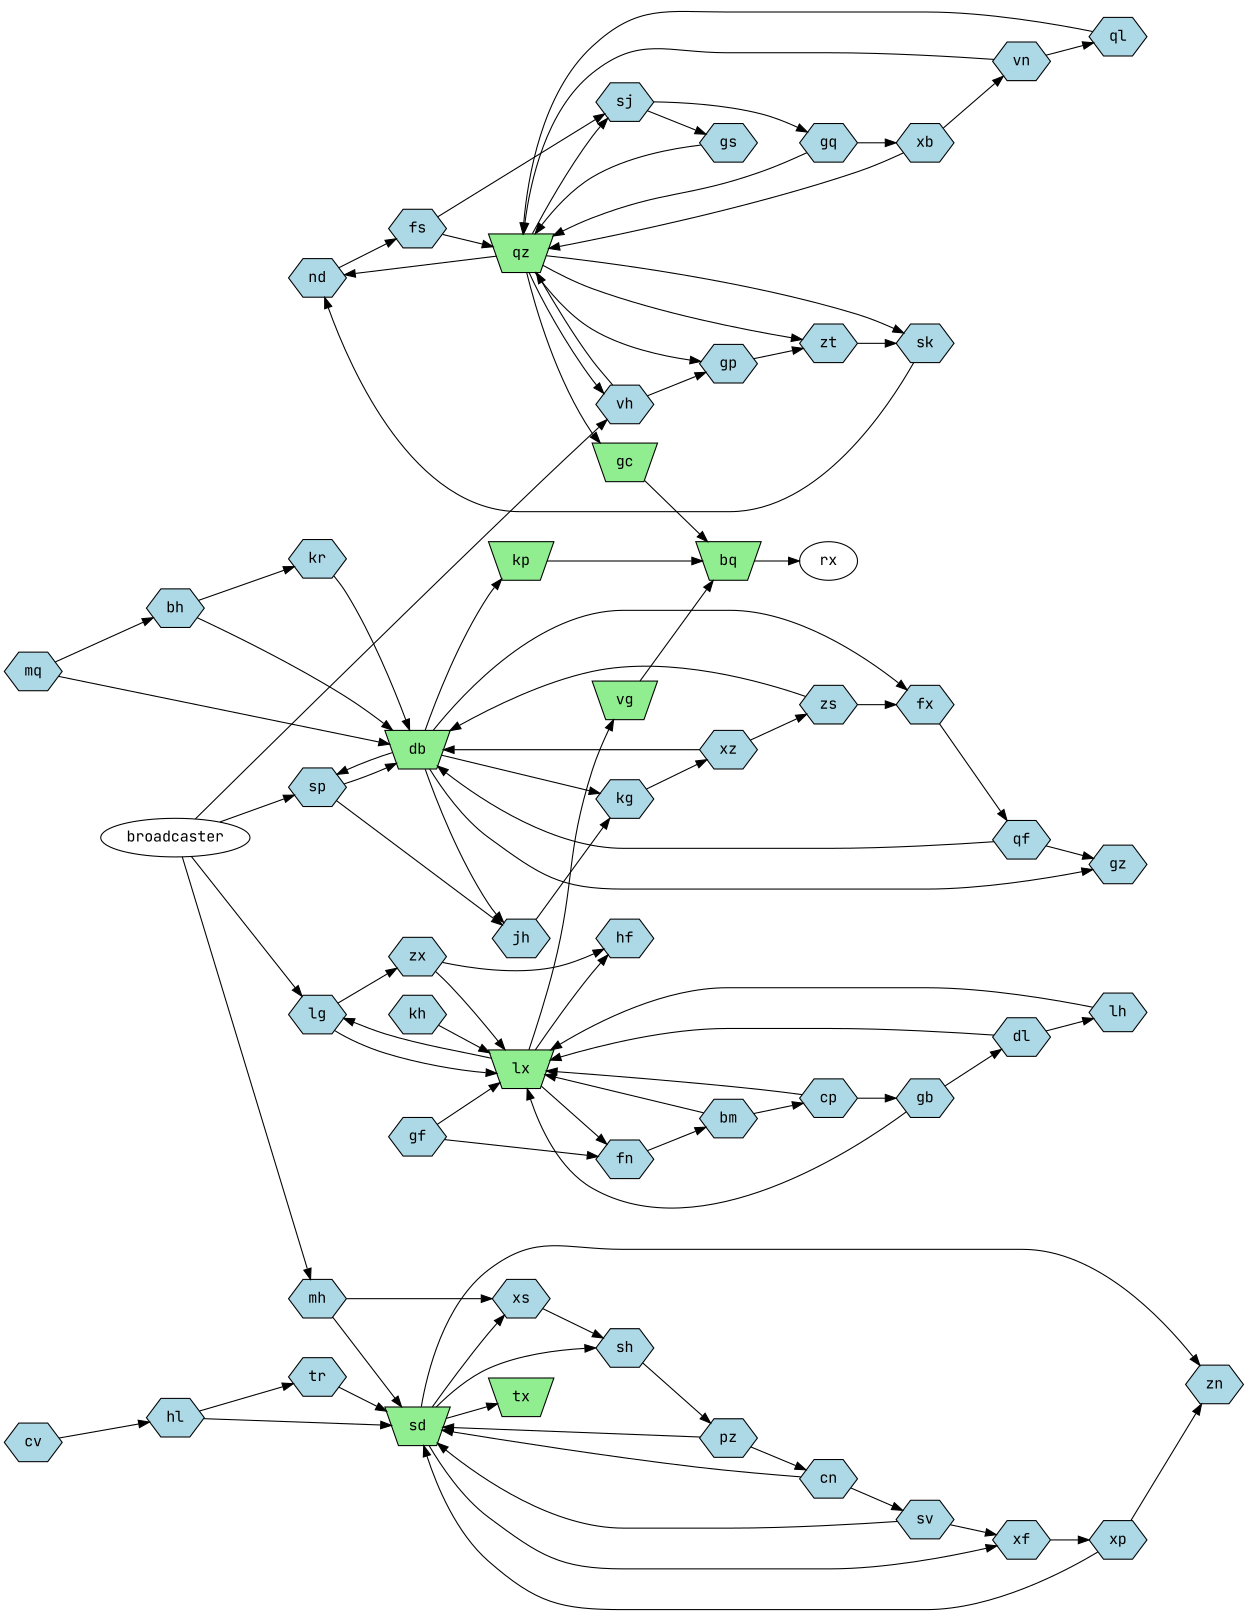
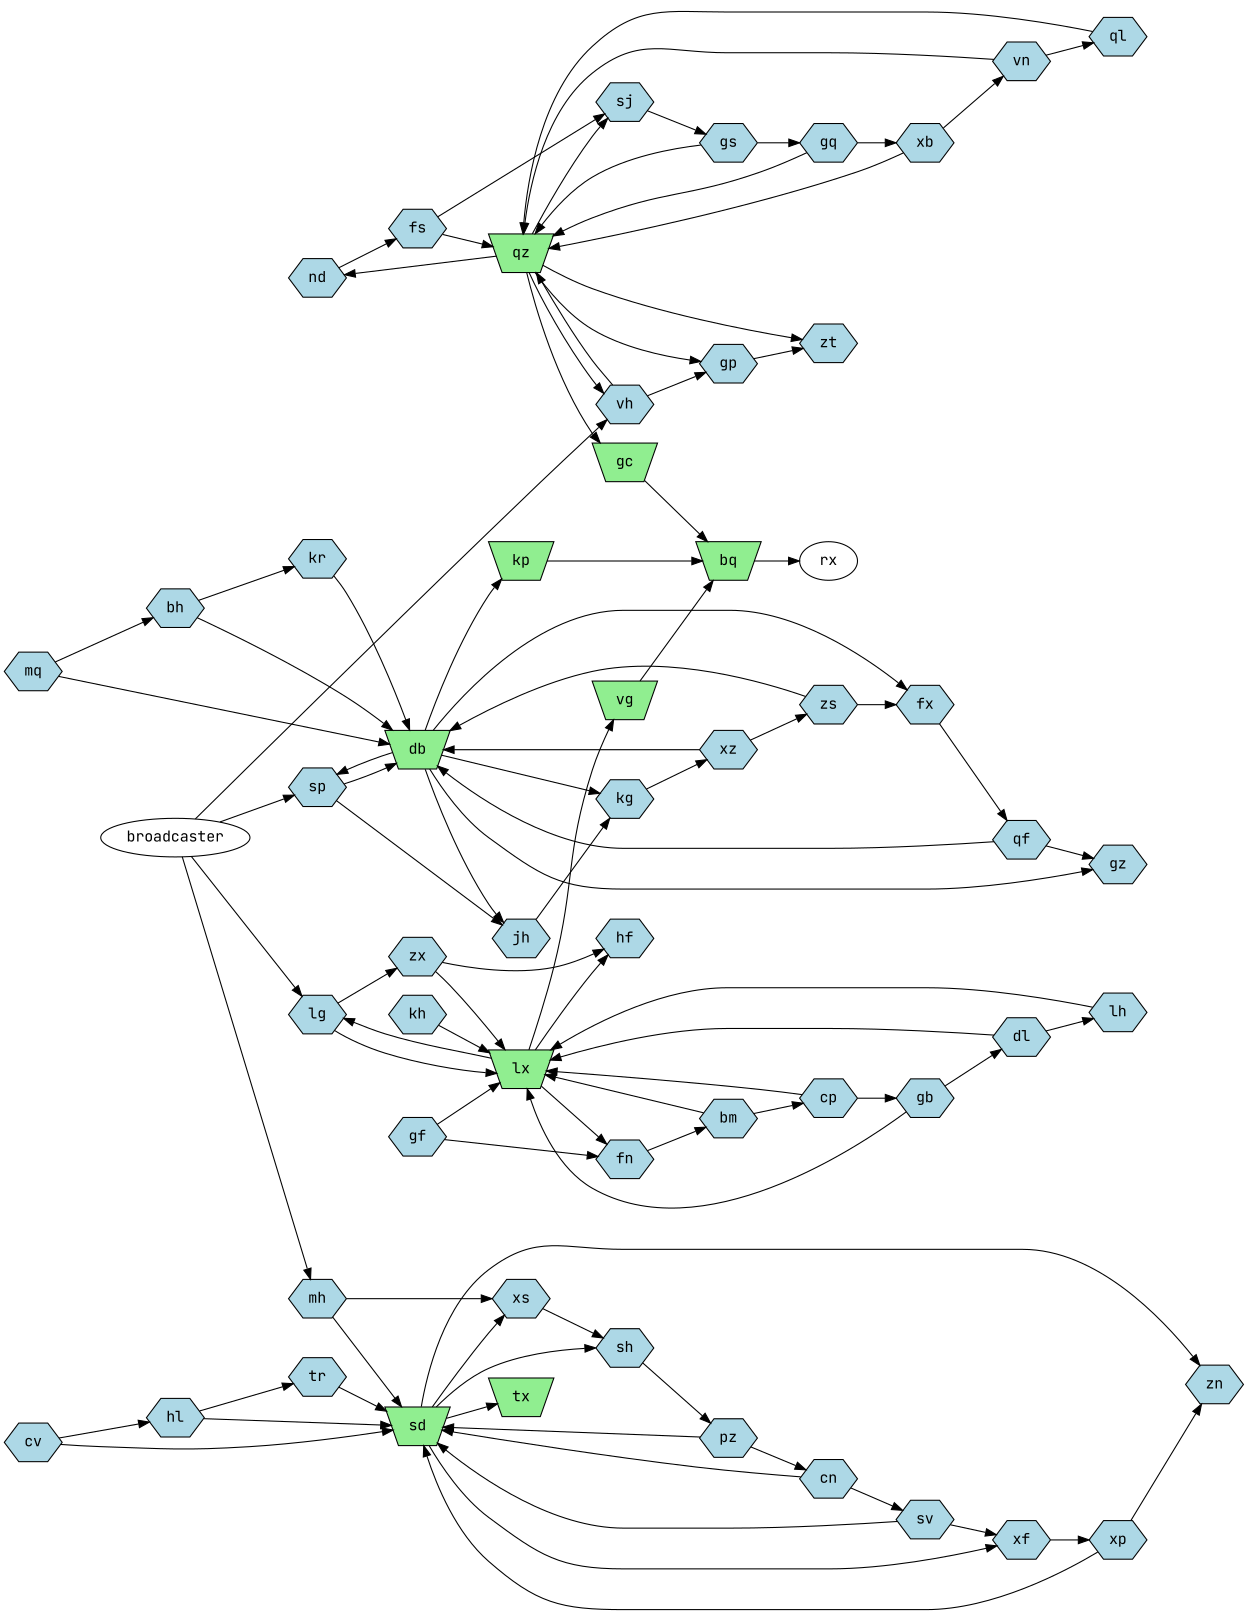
  digraph {
    fontname="JetBrains Mono"
    rankdir=LR
    node [fillcolor=lightblue fontname="JetBrains Mono" shape=hexagon style=filled]
    edge [fontname="JetBrains Mono"]
    nd
    fs
    qz [fillcolor=lightgreen shape=invtrapezium]
    sj
    ql
    zt
-   sk
    gp
    gc [fillcolor=lightgreen shape=invtrapezium]
    vh
    lg
    zx
    lx [fillcolor=lightgreen shape=invtrapezium]
    hf
    fn
    vg [fillcolor=lightgreen shape=invtrapezium]
    sd [fillcolor=lightgreen shape=invtrapezium]
    tr
    zn
    xs
    sh
    xf
    tx [fillcolor=lightgreen shape=invtrapezium]
    vn
    kg
    xz
    db [fillcolor=lightgreen shape=invtrapezium]
    zs
    gs
    gq
    bq [fillcolor=lightgreen shape=invtrapezium]
    rx [fillcolor="" shape="" style=""]
    gz
    sp
    jh
    fx
    kp [fillcolor=lightgreen shape=invtrapezium]
    mq
    bh
    gf
    bm
    cp
    gb
    dl
    xb
    kr
    qf
    xp
    hl
    mh
    pz
    cn
    cv
    kh
    sv
    lh
    broadcaster [fillcolor="" shape="" style=""]
    nd -> fs
    fs -> qz
    fs -> sj
    qz -> nd
    qz -> sj
    qz -> zt
-   qz -> sk
    qz -> gp
    qz -> gc
    qz -> vh
    sj -> gs
    ql -> qz
-   zt -> sk
-   sk -> nd
    gp -> zt
    gc -> bq
    vh -> qz
    vh -> gp
    lg -> zx
    lg -> lx
    zx -> lx
    zx -> hf
    lx -> lg
    lx -> hf
    lx -> fn
    lx -> vg
    fn -> bm
    vg -> bq
    sd -> zn
    sd -> xs
    sd -> sh
    sd -> xf
    sd -> tx
    tr -> sd
    xs -> sh
    sh -> pz
    xf -> xp
    vn -> qz
    vn -> ql
    kg -> xz
    xz -> db
    xz -> zs
    db -> kg
    db -> gz
    db -> sp
    db -> jh
    db -> fx
    db -> kp
    zs -> db
    zs -> fx
    gs -> qz
-   sj -> gq
+   gs -> gq
    gq -> qz
    gq -> xb
    bq -> rx
    sp -> db
    sp -> jh
    jh -> kg
    fx -> qf
    kp -> bq
    mq -> db
    mq -> bh
    bh -> db
    bh -> kr
    gf -> lx
    gf -> fn
    bm -> lx
    bm -> cp
    cp -> lx
    cp -> gb
    gb -> lx
    gb -> dl
    dl -> lx
    dl -> lh
    xb -> qz
    xb -> vn
    kr -> db
    qf -> db
    qf -> gz
    xp -> sd
    xp -> zn
    hl -> sd
    hl -> tr
    mh -> sd
    mh -> xs
    pz -> sd
    pz -> cn
    cn -> sd
    cn -> sv
+   cv -> sd
    cv -> hl
    kh -> lx
    sv -> sd
    sv -> xf
    lh -> lx
    broadcaster -> vh
    broadcaster -> lg
    broadcaster -> sp
    broadcaster -> mh
  }
